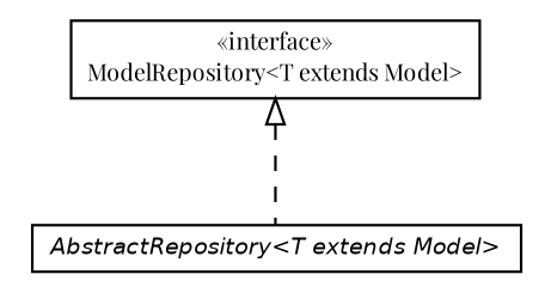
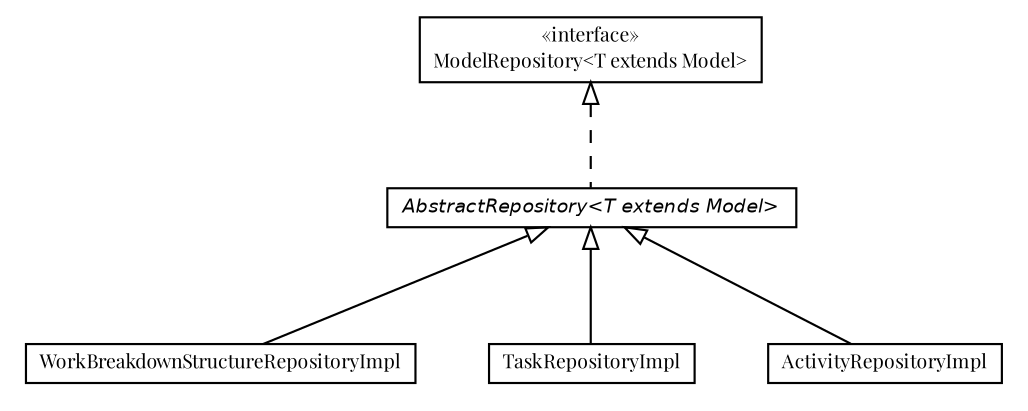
  digraph {
    fontname="Playfair Display"
    nodesep=0.25
    ranksep=0.5
    node [fontcolor=black fontname="Playfair Display" fontsize=9.0 shape=plaintext]
    edge [arrowtail=empty dir=back fontname="Playfair Display" fontsize=10 headport=p labelfontname=Helvetica labelfontsize=10 tailport=p]
+   n1 [label=<<table title="net.ljcomputing.sr.repository.impl.WorkBreakdownStructureRepositoryImpl" border="0" cellborder="1" cellspacing="0" cellpadding="2" port="p" href="./WorkBreakdownStructureRepositoryImpl.html"> 		<tr><td><table border="0" cellspacing="0" cellpadding="1"> <tr><td align="center" balign="center"> WorkBreakdownStructureRepositoryImpl </td></tr> 		</table></td></tr> 		</table>>]
    n2 [label=<<table title="net.ljcomputing.sr.repository.impl.AbstractRepository" border="0" cellborder="1" cellspacing="0" cellpadding="2" port="p" href="./AbstractRepository.html"> 		<tr><td><table border="0" cellspacing="0" cellpadding="1"> <tr><td align="center" balign="center"><font face="Helvetica-Oblique"> AbstractRepository&lt;T extends Model&gt; </font></td></tr> 		</table></td></tr> 		</table>>]
+   n3 [label=<<table title="net.ljcomputing.sr.repository.impl.TaskRepositoryImpl" border="0" cellborder="1" cellspacing="0" cellpadding="2" port="p" href="./TaskRepositoryImpl.html"> 		<tr><td><table border="0" cellspacing="0" cellpadding="1"> <tr><td align="center" balign="center"> TaskRepositoryImpl </td></tr> 		</table></td></tr> 		</table>>]
+   n4 [label=<<table title="net.ljcomputing.sr.repository.impl.ActivityRepositoryImpl" border="0" cellborder="1" cellspacing="0" cellpadding="2" port="p" href="./ActivityRepositoryImpl.html"> 		<tr><td><table border="0" cellspacing="0" cellpadding="1"> <tr><td align="center" balign="center"> ActivityRepositoryImpl </td></tr> 		</table></td></tr> 		</table>>]
    n5 [label=<<table title="net.ljcomputing.sr.repository.impl.ModelRepository" border="0" cellborder="1" cellspacing="0" cellpadding="2" port="p" href="./ModelRepository.html"> 		<tr><td><table border="0" cellspacing="0" cellpadding="1"> <tr><td align="center" balign="center"> &#171;interface&#187; </td></tr> <tr><td align="center" balign="center"> ModelRepository&lt;T extends Model&gt; </td></tr> 		</table></td></tr> 		</table>>]
+   n2 -> n1
+   n2 -> n3
+   n2 -> n4
    n5 -> n2 [style=dashed]
  }
